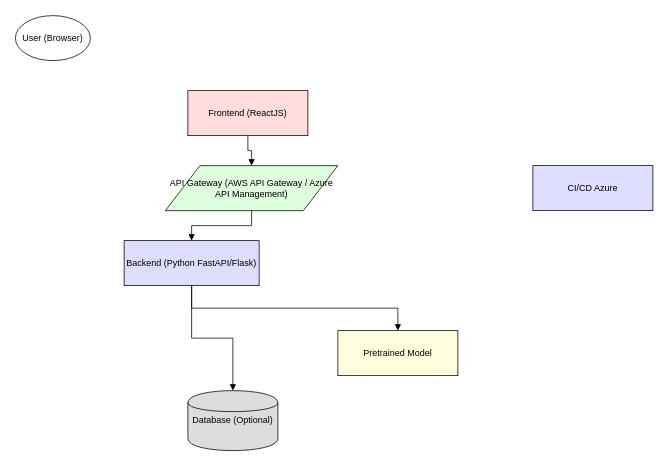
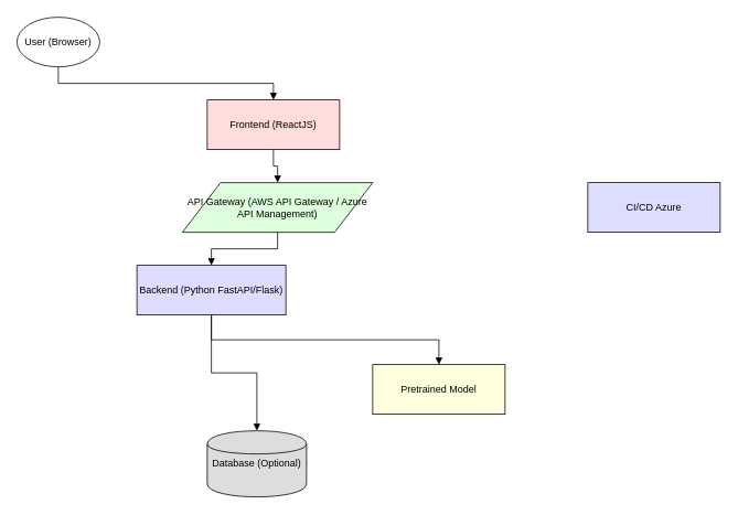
  <mxCell id="0" />
  <mxCell id="1" parent="0" />
  <mxCell id="2" value="User (Browser)" style="ellipse;whiteSpace=wrap;html=1;aspect=fixed;strokeColor=#000000;fillColor=#FFFFFF;" parent="1" vertex="1" connectable="0"><mxGeometry x="20" y="20" width="100" height="60" as="geometry" /></mxCell>
  <mxCell id="3" value="Frontend (ReactJS)" style="rounded=0;whiteSpace=wrap;html=1;strokeColor=#000000;fillColor=#FFDDDD;" parent="1" vertex="1" connectable="0"><mxGeometry x="250" y="120" width="160" height="60" as="geometry" /></mxCell>
  <mxCell id="4" value="API Gateway (AWS API Gateway / Azure API Management)" style="shape=parallelogram;whiteSpace=wrap;html=1;strokeColor=#000000;fillColor=#DDFFDD;" parent="1" vertex="1" connectable="0"><mxGeometry x="220" y="220" width="230" height="60" as="geometry" /></mxCell>
  <mxCell id="5" value="Backend (Python FastAPI/Flask)" style="rounded=0;whiteSpace=wrap;html=1;strokeColor=#000000;fillColor=#DDDDFF;" parent="1" vertex="1" connectable="0"><mxGeometry x="165" y="320" width="180" height="60" as="geometry" /></mxCell>
  <mxCell id="6" value="Pretrained Model" style="rounded=0;whiteSpace=wrap;html=1;strokeColor=#000000;fillColor=#FFFFDD;" parent="1" vertex="1" connectable="0"><mxGeometry x="450" y="440" width="160" height="60" as="geometry" /></mxCell>
  <mxCell id="7" value="Database (Optional)" style="shape=cylinder;whiteSpace=wrap;html=1;strokeColor=#000000;fillColor=#DDDDDD;" parent="1" vertex="1" connectable="0"><mxGeometry x="250" y="520" width="120" height="80" as="geometry" /></mxCell>
  <mxCell id="8" value="CI/CD Azure" style="rounded=0;whiteSpace=wrap;html=1;strokeColor=#000000;fillColor=#DDDDFF;" parent="1" vertex="1" connectable="0"><mxGeometry x="710" y="220" width="160" height="60" as="geometry" /></mxCell>
+ <mxCell id="9" style="edgeStyle=orthogonalEdgeStyle;rounded=0;orthogonalLoop=1;jettySize=auto;exitX=0.5;exitY=1;entryX=0.5;entryY=0;strokeColor=#000000;endArrow=block;endFill=1;" parent="1" source="2" target="3" edge="1"><mxGeometry relative="1" as="geometry" /></mxCell>
  <mxCell id="10" style="edgeStyle=orthogonalEdgeStyle;rounded=0;orthogonalLoop=1;jettySize=auto;exitX=0.5;exitY=1;entryX=0.5;entryY=0;strokeColor=#000000;endArrow=block;endFill=1;" parent="1" source="3" target="4" edge="1"><mxGeometry relative="1" as="geometry" /></mxCell>
  <mxCell id="11" style="edgeStyle=orthogonalEdgeStyle;rounded=0;orthogonalLoop=1;jettySize=auto;exitX=0.5;exitY=1;entryX=0.5;entryY=0;strokeColor=#000000;endArrow=block;endFill=1;" parent="1" source="4" target="5" edge="1"><mxGeometry relative="1" as="geometry" /></mxCell>
  <mxCell id="12" style="edgeStyle=orthogonalEdgeStyle;rounded=0;orthogonalLoop=1;jettySize=auto;exitX=0.5;exitY=1;entryX=0.5;entryY=0;strokeColor=#000000;endArrow=block;endFill=1;" parent="1" source="5" target="6" edge="1"><mxGeometry relative="1" as="geometry" /></mxCell>
  <mxCell id="13" style="edgeStyle=orthogonalEdgeStyle;rounded=0;orthogonalLoop=1;jettySize=auto;exitX=0.5;exitY=1;entryX=0.5;entryY=0;strokeColor=#000000;endArrow=block;endFill=1;" parent="1" source="5" target="7" edge="1"><mxGeometry relative="1" as="geometry" /></mxCell>
  <mxCell id="14" style="edgeStyle=orthogonalEdgeStyle;rounded=0;orthogonalLoop=1;jettySize=auto;exitX=0.5;exitY=1;entryX=0.5;entryY=0;strokeColor=#000000;endArrow=block;endFill=1;" parent="1" source="8" target="1" edge="1"><mxGeometry relative="1" as="geometry" /></mxCell>
